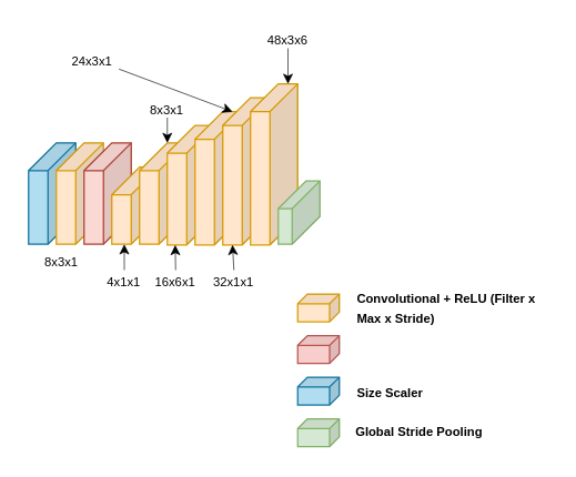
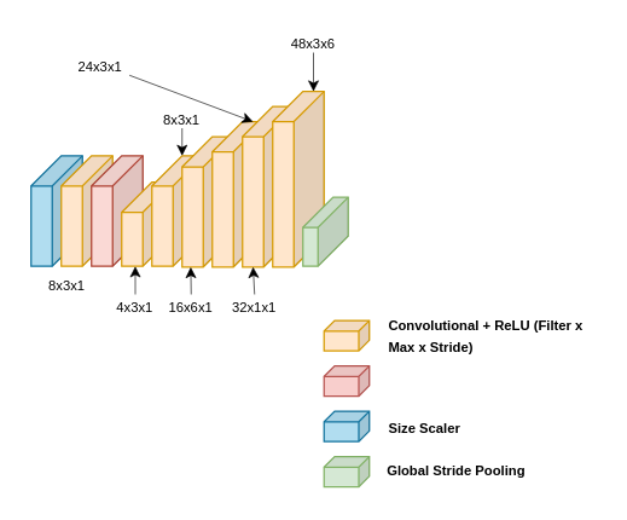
  <mxCell id="0" />
  <mxCell id="1" parent="0" />
  <mxCell id="2" value="" style="group" parent="1" vertex="1" connectable="0"><mxGeometry x="20" y="20" width="373" height="301.56" as="geometry" /></mxCell>
  <mxCell id="3" value="" style="shape=cube;whiteSpace=wrap;html=1;boundedLbl=1;backgroundOutline=1;darkOpacity=0.05;darkOpacity2=0.1;size=20;direction=east;flipH=1;fillColor=#b1ddf0;strokeColor=#10739e;" parent="2" vertex="1"><mxGeometry y="82.56" width="34" height="73.13" as="geometry" /></mxCell>
  <mxCell id="4" value="" style="shape=cube;whiteSpace=wrap;html=1;boundedLbl=1;backgroundOutline=1;darkOpacity=0.05;darkOpacity2=0.1;size=20;direction=east;flipH=1;fillColor=#ffe6cc;strokeColor=#d79b00;" parent="2" vertex="1"><mxGeometry x="20" y="82.56" width="34" height="73.13" as="geometry" /></mxCell>
  <mxCell id="5" value="" style="shape=cube;whiteSpace=wrap;html=1;boundedLbl=1;backgroundOutline=1;darkOpacity=0.05;darkOpacity2=0.1;size=20;direction=east;flipH=1;fillColor=#fad9d5;strokeColor=#ae4132;" parent="2" vertex="1"><mxGeometry x="40" y="82.56" width="34" height="73.13" as="geometry" /></mxCell>
  <mxCell id="6" value="" style="shape=cube;whiteSpace=wrap;html=1;boundedLbl=1;backgroundOutline=1;darkOpacity=0.05;darkOpacity2=0.1;size=20;direction=east;flipH=1;fillColor=#ffe6cc;strokeColor=#d79b00;" parent="2" vertex="1"><mxGeometry x="60" y="100" width="34" height="55.69" as="geometry" /></mxCell>
  <mxCell id="7" value="" style="shape=cube;whiteSpace=wrap;html=1;boundedLbl=1;backgroundOutline=1;darkOpacity=0.05;darkOpacity2=0.1;size=7;direction=east;flipH=1;fillColor=#ffe6cc;strokeColor=#d79b00;" parent="2" vertex="1"><mxGeometry x="194" y="191.56" width="30" height="20" as="geometry" /></mxCell>
  <mxCell id="8" value="" style="shape=cube;whiteSpace=wrap;html=1;boundedLbl=1;backgroundOutline=1;darkOpacity=0.05;darkOpacity2=0.1;size=7;direction=east;flipH=1;fillColor=#f8cecc;strokeColor=#b85450;" parent="2" vertex="1"><mxGeometry x="194" y="221.56" width="30" height="20" as="geometry" /></mxCell>
  <mxCell id="9" value="" style="shape=cube;whiteSpace=wrap;html=1;boundedLbl=1;backgroundOutline=1;darkOpacity=0.05;darkOpacity2=0.1;size=7;direction=east;flipH=1;fillColor=#b1ddf0;strokeColor=#10739e;" parent="2" vertex="1"><mxGeometry x="194" y="251.56" width="30" height="20" as="geometry" /></mxCell>
  <mxCell id="10" value="" style="shape=cube;whiteSpace=wrap;html=1;boundedLbl=1;backgroundOutline=1;darkOpacity=0.05;darkOpacity2=0.1;size=7;direction=east;flipH=1;fillColor=#d5e8d4;strokeColor=#82b366;" parent="2" vertex="1"><mxGeometry x="194" y="281.56" width="30" height="20" as="geometry" /></mxCell>
  <mxCell id="11" value="&lt;p style=&quot;line-height: 1&quot;&gt;&lt;font style=&quot;font-size: 9px&quot;&gt;8x3x1&lt;/font&gt;&lt;/p&gt;" style="text;html=1;strokeColor=none;fillColor=none;align=center;verticalAlign=middle;whiteSpace=wrap;rounded=0;" parent="2" vertex="1"><mxGeometry y="160" width="48" height="14.31" as="geometry" /></mxCell>
  <mxCell id="12" value="&lt;font style=&quot;font-size: 9px&quot;&gt;Convolutional + ReLU (Filter x Max x Stride)&lt;/font&gt;" style="text;html=1;strokeColor=none;fillColor=none;align=left;verticalAlign=middle;whiteSpace=wrap;rounded=0;fontStyle=1" parent="2" vertex="1"><mxGeometry x="235" y="188.62" width="138" height="23.88" as="geometry" /></mxCell>
  <mxCell id="13" value="&lt;font style=&quot;font-size: 9px&quot;&gt;Size Scaler&lt;/font&gt;" style="text;html=1;strokeColor=none;fillColor=none;align=left;verticalAlign=middle;whiteSpace=wrap;rounded=0;fontStyle=1" parent="2" vertex="1"><mxGeometry x="235" y="249.68" width="138" height="23.88" as="geometry" /></mxCell>
  <mxCell id="14" value="&lt;font style=&quot;font-size: 9px&quot;&gt;Global Stride Pooling&lt;/font&gt;" style="text;html=1;strokeColor=none;fillColor=none;align=left;verticalAlign=middle;whiteSpace=wrap;rounded=0;fontStyle=1" parent="2" vertex="1"><mxGeometry x="234" y="277.68" width="138" height="23.88" as="geometry" /></mxCell>
- <mxCell id="15" value="&lt;p style=&quot;line-height: 1&quot;&gt;&lt;font style=&quot;font-size: 9px&quot;&gt;4x1x1&lt;/font&gt;&lt;/p&gt;" style="text;html=1;strokeColor=none;fillColor=none;align=center;verticalAlign=middle;whiteSpace=wrap;rounded=0;" parent="2" vertex="1"><mxGeometry x="45" y="174.31" width="48" height="14.31" as="geometry" /></mxCell>
+ <mxCell id="15" value="&lt;p style=&quot;line-height: 1&quot;&gt;&lt;font style=&quot;font-size: 9px&quot;&gt;4x3x1&lt;/font&gt;&lt;/p&gt;" style="text;html=1;strokeColor=none;fillColor=none;align=center;verticalAlign=middle;whiteSpace=wrap;rounded=0;" parent="2" vertex="1"><mxGeometry x="45" y="174.31" width="48" height="14.31" as="geometry" /></mxCell>
  <mxCell id="16" value="" style="shape=cube;whiteSpace=wrap;html=1;boundedLbl=1;backgroundOutline=1;darkOpacity=0.05;darkOpacity2=0.1;size=20;direction=east;flipH=1;fillColor=#ffe6cc;strokeColor=#d79b00;" parent="2" vertex="1"><mxGeometry x="80" y="82.56" width="34" height="73.13" as="geometry" /></mxCell>
  <mxCell id="17" value="" style="endArrow=classic;html=1;fontSize=9;entryX=0;entryY=0;entryDx=25;entryDy=55.69;entryPerimeter=0;exitX=0.5;exitY=0;exitDx=0;exitDy=0;strokeWidth=0.5;" parent="2" source="15" target="6" edge="1"><mxGeometry width="50" height="50" relative="1" as="geometry"><mxPoint x="80" y="230" as="sourcePoint" /><mxPoint x="130" y="180" as="targetPoint" /></mxGeometry></mxCell>
  <mxCell id="18" value="&lt;p style=&quot;line-height: 1&quot;&gt;&lt;font style=&quot;font-size: 9px&quot;&gt;8x3x1&lt;/font&gt;&lt;/p&gt;" style="text;html=1;strokeColor=none;fillColor=none;align=center;verticalAlign=middle;whiteSpace=wrap;rounded=0;" parent="2" vertex="1"><mxGeometry x="76" y="50" width="48" height="14.31" as="geometry" /></mxCell>
  <mxCell id="19" value="" style="endArrow=classic;html=1;fontSize=9;exitX=0.5;exitY=1;exitDx=0;exitDy=0;strokeWidth=0.5;entryX=0;entryY=0;entryDx=14;entryDy=0;entryPerimeter=0;" parent="2" source="18" target="16" edge="1"><mxGeometry width="50" height="50" relative="1" as="geometry"><mxPoint x="94" y="180" as="sourcePoint" /><mxPoint x="95" y="165.69" as="targetPoint" /></mxGeometry></mxCell>
  <mxCell id="20" value="" style="shape=cube;whiteSpace=wrap;html=1;boundedLbl=1;backgroundOutline=1;darkOpacity=0.05;darkOpacity2=0.1;size=20;direction=east;flipH=1;fillColor=#ffe6cc;strokeColor=#d79b00;" parent="2" vertex="1"><mxGeometry x="100" y="70" width="34" height="86.13" as="geometry" /></mxCell>
  <mxCell id="21" value="" style="shape=cube;whiteSpace=wrap;html=1;boundedLbl=1;backgroundOutline=1;darkOpacity=0.05;darkOpacity2=0.1;size=20;direction=east;flipH=1;fillColor=#ffe6cc;strokeColor=#d79b00;" parent="2" vertex="1"><mxGeometry x="120" y="60" width="34" height="96.13" as="geometry" /></mxCell>
  <mxCell id="22" value="" style="shape=cube;whiteSpace=wrap;html=1;boundedLbl=1;backgroundOutline=1;darkOpacity=0.05;darkOpacity2=0.1;size=20;direction=east;flipH=1;fillColor=#ffe6cc;strokeColor=#d79b00;" parent="2" vertex="1"><mxGeometry x="140" y="50" width="34" height="106.13" as="geometry" /></mxCell>
  <mxCell id="23" value="" style="shape=cube;whiteSpace=wrap;html=1;boundedLbl=1;backgroundOutline=1;darkOpacity=0.05;darkOpacity2=0.1;size=20;direction=east;flipH=1;fillColor=#ffe6cc;strokeColor=#d79b00;" parent="2" vertex="1"><mxGeometry x="160" y="40" width="34" height="116.13" as="geometry" /></mxCell>
  <mxCell id="24" value="&lt;p style=&quot;line-height: 1&quot;&gt;&lt;font style=&quot;font-size: 9px&quot;&gt;16x6x1&lt;/font&gt;&lt;/p&gt;" style="text;html=1;strokeColor=none;fillColor=none;align=center;verticalAlign=middle;whiteSpace=wrap;rounded=0;" parent="2" vertex="1"><mxGeometry x="82" y="174.31" width="48" height="14.31" as="geometry" /></mxCell>
  <mxCell id="25" value="" style="endArrow=classic;html=1;fontSize=9;exitX=0.5;exitY=0;exitDx=0;exitDy=0;strokeWidth=0.5;entryX=0.832;entryY=1.001;entryDx=0;entryDy=0;entryPerimeter=0;" parent="2" source="24" target="20" edge="1"><mxGeometry width="50" height="50" relative="1" as="geometry"><mxPoint x="128" y="230.46" as="sourcePoint" /><mxPoint x="95" y="144.54" as="targetPoint" /></mxGeometry></mxCell>
  <mxCell id="26" value="&lt;p style=&quot;line-height: 1&quot;&gt;&lt;font style=&quot;font-size: 9px&quot;&gt;32x1x1&lt;/font&gt;&lt;/p&gt;" style="text;html=1;strokeColor=none;fillColor=none;align=center;verticalAlign=middle;whiteSpace=wrap;rounded=0;" parent="2" vertex="1"><mxGeometry x="124" y="174.31" width="48" height="14.31" as="geometry" /></mxCell>
  <mxCell id="27" value="" style="endArrow=classic;html=1;fontSize=9;exitX=0.5;exitY=0;exitDx=0;exitDy=0;strokeWidth=0.5;entryX=0;entryY=0;entryDx=27;entryDy=106.13;entryPerimeter=0;" parent="2" source="26" target="22" edge="1"><mxGeometry width="50" height="50" relative="1" as="geometry"><mxPoint x="156.29" y="174.31" as="sourcePoint" /><mxPoint x="150.002" y="155.066" as="targetPoint" /></mxGeometry></mxCell>
  <mxCell id="28" style="edgeStyle=none;html=1;entryX=0;entryY=0;entryDx=7;entryDy=0;entryPerimeter=0;fontSize=9;strokeWidth=0.5;" parent="2" source="29" target="21" edge="1"><mxGeometry relative="1" as="geometry" /></mxCell>
  <mxCell id="29" value="&lt;p style=&quot;line-height: 1&quot;&gt;&lt;font style=&quot;font-size: 9px&quot;&gt;24x3x1&lt;/font&gt;&lt;/p&gt;" style="text;html=1;strokeColor=none;fillColor=none;align=center;verticalAlign=middle;whiteSpace=wrap;rounded=0;" parent="2" vertex="1"><mxGeometry x="22" y="15" width="48" height="14.31" as="geometry" /></mxCell>
  <mxCell id="30" style="edgeStyle=none;html=1;entryX=0;entryY=0;entryDx=7;entryDy=0;entryPerimeter=0;fontSize=9;strokeWidth=0.5;" parent="2" source="31" target="23" edge="1"><mxGeometry relative="1" as="geometry" /></mxCell>
  <mxCell id="31" value="&lt;p style=&quot;line-height: 1&quot;&gt;&lt;font style=&quot;font-size: 9px&quot;&gt;48x3x6&lt;/font&gt;&lt;/p&gt;" style="text;html=1;strokeColor=none;fillColor=none;align=center;verticalAlign=middle;whiteSpace=wrap;rounded=0;" parent="2" vertex="1"><mxGeometry x="163" width="48" height="14.31" as="geometry" /></mxCell>
  <mxCell id="32" value="" style="shape=cube;whiteSpace=wrap;html=1;boundedLbl=1;backgroundOutline=1;darkOpacity=0.05;darkOpacity2=0.1;size=20;direction=east;flipH=1;fillColor=#d5e8d4;strokeColor=#82b366;" parent="2" vertex="1"><mxGeometry x="180" y="110" width="30" height="45.69" as="geometry" /></mxCell>
